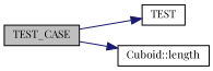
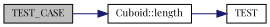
  digraph {
    fontname="Playfair Display"
    rankdir=LR
    node [color=black fillcolor=white fontname="Playfair Display" fontsize=10 shape=record style=filled]
    edge [color=midnightblue fontname="Playfair Display" fontsize=10 labelfontname=Helvetica labelfontsize=10 style=solid]
    n1 [fillcolor=grey75 fontcolor=black height=0.2 label=TEST_CASE width=0.4]
    n2 [height=0.2 label=TEST width=0.4]
    n3 [height=0.2 label="Cuboid::length" width=0.4]
-   n1 -> n2
+   n3 -> n2
    n1 -> n3
  }
